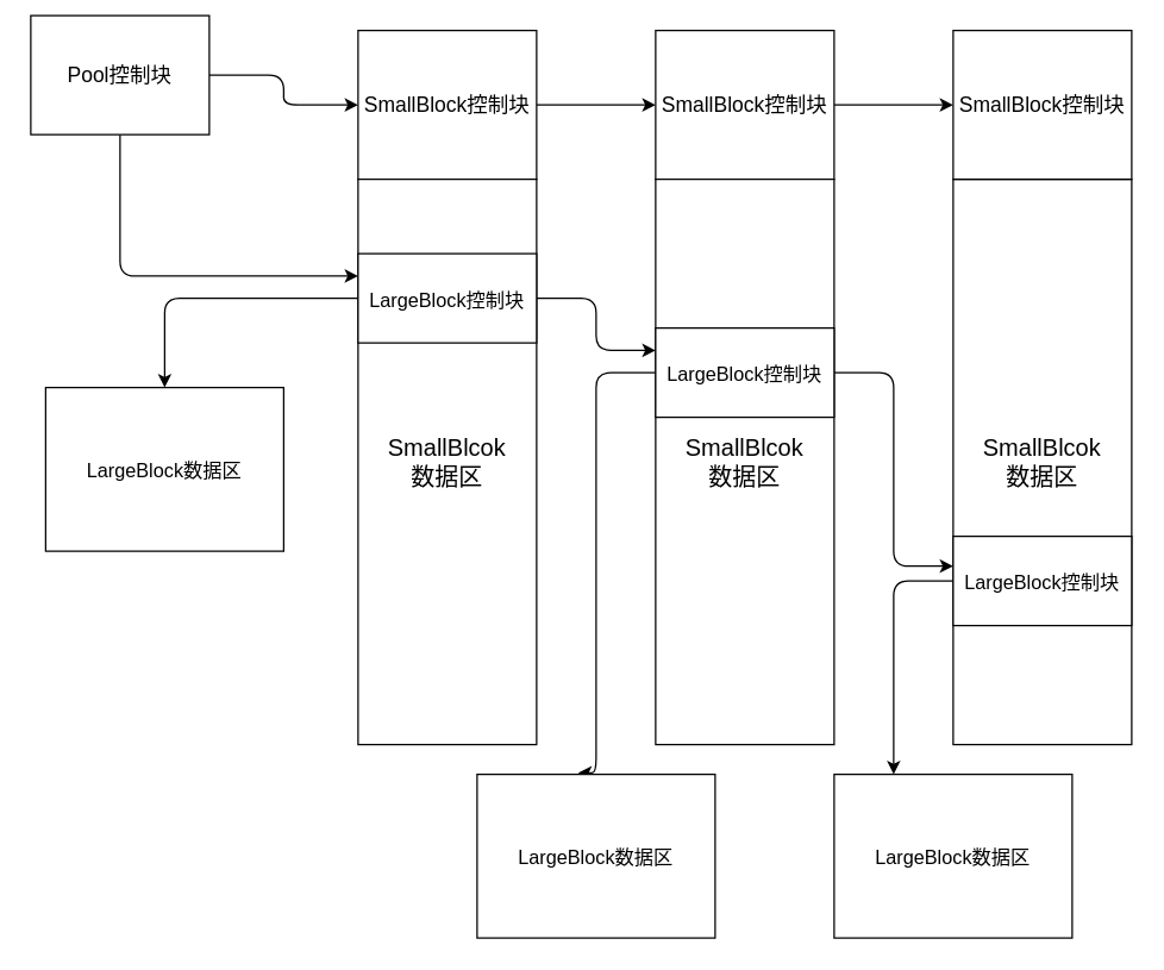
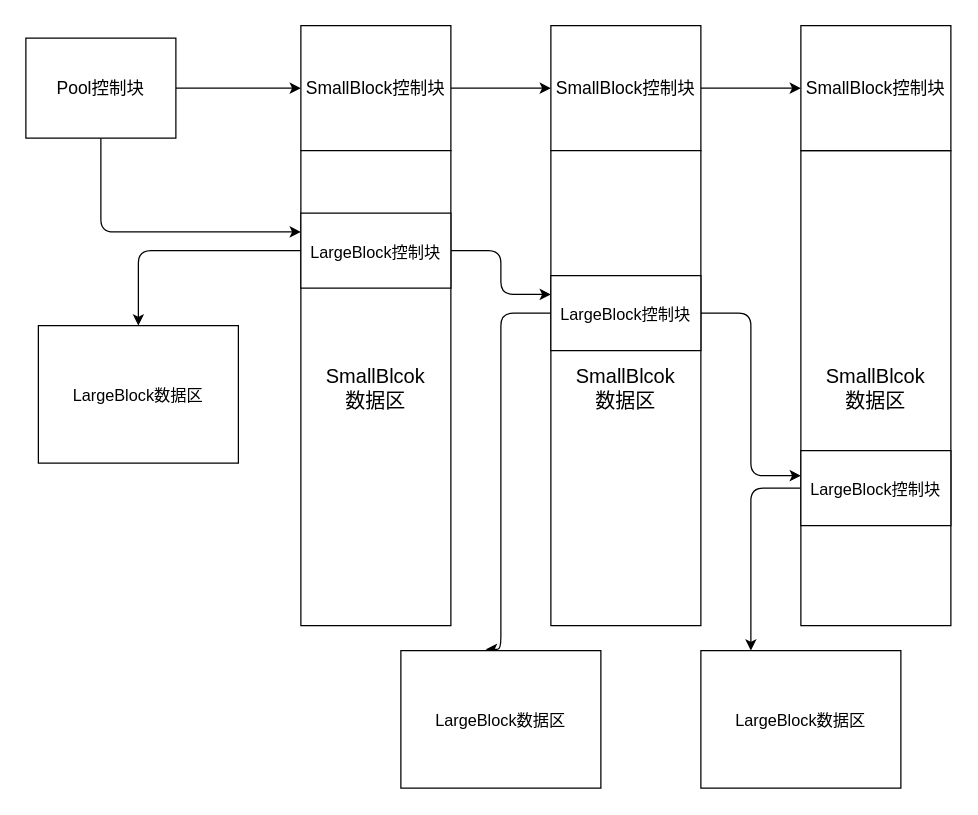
  <mxCell id="0" />
  <mxCell id="1" parent="0" />
  <mxCell id="2" style="edgeStyle=orthogonalEdgeStyle;html=1;fontSize=13;" edge="1" parent="1" source="4" target="11"><mxGeometry relative="1" as="geometry" /></mxCell>
  <mxCell id="3" style="edgeStyle=orthogonalEdgeStyle;html=1;entryX=0;entryY=0.25;entryDx=0;entryDy=0;fontSize=13;exitX=0.5;exitY=1;exitDx=0;exitDy=0;" edge="1" parent="1" source="4" target="15"><mxGeometry relative="1" as="geometry"><Array as="points"><mxPoint x="80" y="185" /></Array></mxGeometry></mxCell>
- <mxCell id="4" value="&lt;font style=&quot;font-size: 14px;&quot;&gt;Pool控制块&lt;/font&gt;" style="rounded=0;whiteSpace=wrap;html=1;" vertex="1" parent="1"><mxGeometry x="20" y="10" width="120" height="80" as="geometry" /></mxCell>
+ <mxCell id="4" value="&lt;font style=&quot;font-size: 14px;&quot;&gt;Pool控制块&lt;/font&gt;" style="rounded=0;whiteSpace=wrap;html=1;" vertex="1" parent="1"><mxGeometry x="20" y="30" width="120" height="80" as="geometry" /></mxCell>
  <mxCell id="5" value="&lt;font style=&quot;font-size: 16px;&quot;&gt;SmallBlcok&lt;br&gt;数据区&lt;/font&gt;" style="rounded=0;whiteSpace=wrap;html=1;" vertex="1" parent="1"><mxGeometry x="640" y="120" width="120" height="380" as="geometry" /></mxCell>
  <mxCell id="6" value="&lt;font style=&quot;font-size: 14px;&quot;&gt;SmallBlock控制块&lt;/font&gt;" style="rounded=0;whiteSpace=wrap;html=1;" vertex="1" parent="1"><mxGeometry x="640" y="20" width="120" height="100" as="geometry" /></mxCell>
  <mxCell id="7" style="edgeStyle=orthogonalEdgeStyle;html=1;entryX=0;entryY=0.5;entryDx=0;entryDy=0;fontSize=16;" edge="1" parent="1" source="8" target="6"><mxGeometry relative="1" as="geometry" /></mxCell>
  <mxCell id="8" value="&lt;font style=&quot;font-size: 14px;&quot;&gt;SmallBlock控制块&lt;/font&gt;" style="rounded=0;whiteSpace=wrap;html=1;" vertex="1" parent="1"><mxGeometry x="440" y="20" width="120" height="100" as="geometry" /></mxCell>
  <mxCell id="9" value="&lt;font style=&quot;font-size: 16px;&quot;&gt;SmallBlcok&lt;br&gt;数据区&lt;/font&gt;" style="rounded=0;whiteSpace=wrap;html=1;" vertex="1" parent="1"><mxGeometry x="440" y="120" width="120" height="380" as="geometry" /></mxCell>
  <mxCell id="10" style="edgeStyle=orthogonalEdgeStyle;html=1;entryX=0;entryY=0.5;entryDx=0;entryDy=0;fontSize=16;" edge="1" parent="1" source="11" target="8"><mxGeometry relative="1" as="geometry" /></mxCell>
  <mxCell id="11" value="&lt;font style=&quot;font-size: 14px;&quot;&gt;SmallBlock控制块&lt;/font&gt;" style="rounded=0;whiteSpace=wrap;html=1;" vertex="1" parent="1"><mxGeometry x="240" y="20" width="120" height="100" as="geometry" /></mxCell>
  <mxCell id="12" value="&lt;font style=&quot;font-size: 16px;&quot;&gt;SmallBlcok&lt;br&gt;数据区&lt;/font&gt;" style="rounded=0;whiteSpace=wrap;html=1;" vertex="1" parent="1"><mxGeometry x="240" y="120" width="120" height="380" as="geometry" /></mxCell>
  <mxCell id="13" style="edgeStyle=orthogonalEdgeStyle;html=1;entryX=0;entryY=0.25;entryDx=0;entryDy=0;fontSize=13;" edge="1" parent="1" source="15" target="18"><mxGeometry relative="1" as="geometry"><Array as="points"><mxPoint x="400" y="200" /><mxPoint x="400" y="235" /></Array></mxGeometry></mxCell>
  <mxCell id="14" style="edgeStyle=orthogonalEdgeStyle;html=1;fontSize=13;entryX=0.5;entryY=0;entryDx=0;entryDy=0;" edge="1" parent="1" source="15" target="21"><mxGeometry relative="1" as="geometry"><mxPoint x="110" y="380" as="targetPoint" /></mxGeometry></mxCell>
  <mxCell id="15" value="&lt;font style=&quot;font-size: 13px;&quot;&gt;LargeBlock控制块&lt;/font&gt;" style="rounded=0;whiteSpace=wrap;html=1;fontSize=16;" vertex="1" parent="1"><mxGeometry x="240" y="170" width="120" height="60" as="geometry" /></mxCell>
  <mxCell id="16" style="edgeStyle=orthogonalEdgeStyle;html=1;fontSize=13;" edge="1" parent="1" source="18"><mxGeometry relative="1" as="geometry"><mxPoint x="640" y="380" as="targetPoint" /><Array as="points"><mxPoint x="600" y="250" /><mxPoint x="600" y="380" /><mxPoint x="640" y="380" /></Array></mxGeometry></mxCell>
  <mxCell id="17" style="edgeStyle=orthogonalEdgeStyle;html=1;fontSize=13;entryX=0.425;entryY=-0.009;entryDx=0;entryDy=0;entryPerimeter=0;" edge="1" parent="1" source="18" target="22"><mxGeometry relative="1" as="geometry"><Array as="points"><mxPoint x="400" y="250" /><mxPoint x="400" y="519" /></Array></mxGeometry></mxCell>
  <mxCell id="18" value="&lt;span style=&quot;font-size: 13px;&quot;&gt;LargeBlock控制块&lt;/span&gt;" style="rounded=0;whiteSpace=wrap;html=1;fontSize=16;" vertex="1" parent="1"><mxGeometry x="440" y="220" width="120" height="60" as="geometry" /></mxCell>
  <mxCell id="19" style="edgeStyle=orthogonalEdgeStyle;html=1;entryX=0.25;entryY=0;entryDx=0;entryDy=0;fontSize=13;" edge="1" parent="1" source="20" target="23"><mxGeometry relative="1" as="geometry"><Array as="points"><mxPoint x="600" y="390" /></Array></mxGeometry></mxCell>
  <mxCell id="20" value="&lt;span style=&quot;font-size: 13px;&quot;&gt;LargeBlock控制块&lt;/span&gt;" style="rounded=0;whiteSpace=wrap;html=1;fontSize=16;" vertex="1" parent="1"><mxGeometry x="640" y="360" width="120" height="60" as="geometry" /></mxCell>
  <mxCell id="21" value="&lt;font style=&quot;font-size: 13px;&quot;&gt;LargeBlock数据区&lt;/font&gt;" style="rounded=0;whiteSpace=wrap;html=1;fontSize=16;" vertex="1" parent="1"><mxGeometry x="30" y="260" width="160" height="110" as="geometry" /></mxCell>
  <mxCell id="22" value="&lt;font style=&quot;font-size: 13px;&quot;&gt;LargeBlock数据区&lt;/font&gt;" style="rounded=0;whiteSpace=wrap;html=1;fontSize=16;" vertex="1" parent="1"><mxGeometry x="320" y="520" width="160" height="110" as="geometry" /></mxCell>
  <mxCell id="23" value="&lt;font style=&quot;font-size: 13px;&quot;&gt;LargeBlock数据区&lt;/font&gt;" style="rounded=0;whiteSpace=wrap;html=1;fontSize=16;" vertex="1" parent="1"><mxGeometry x="560" y="520" width="160" height="110" as="geometry" /></mxCell>
